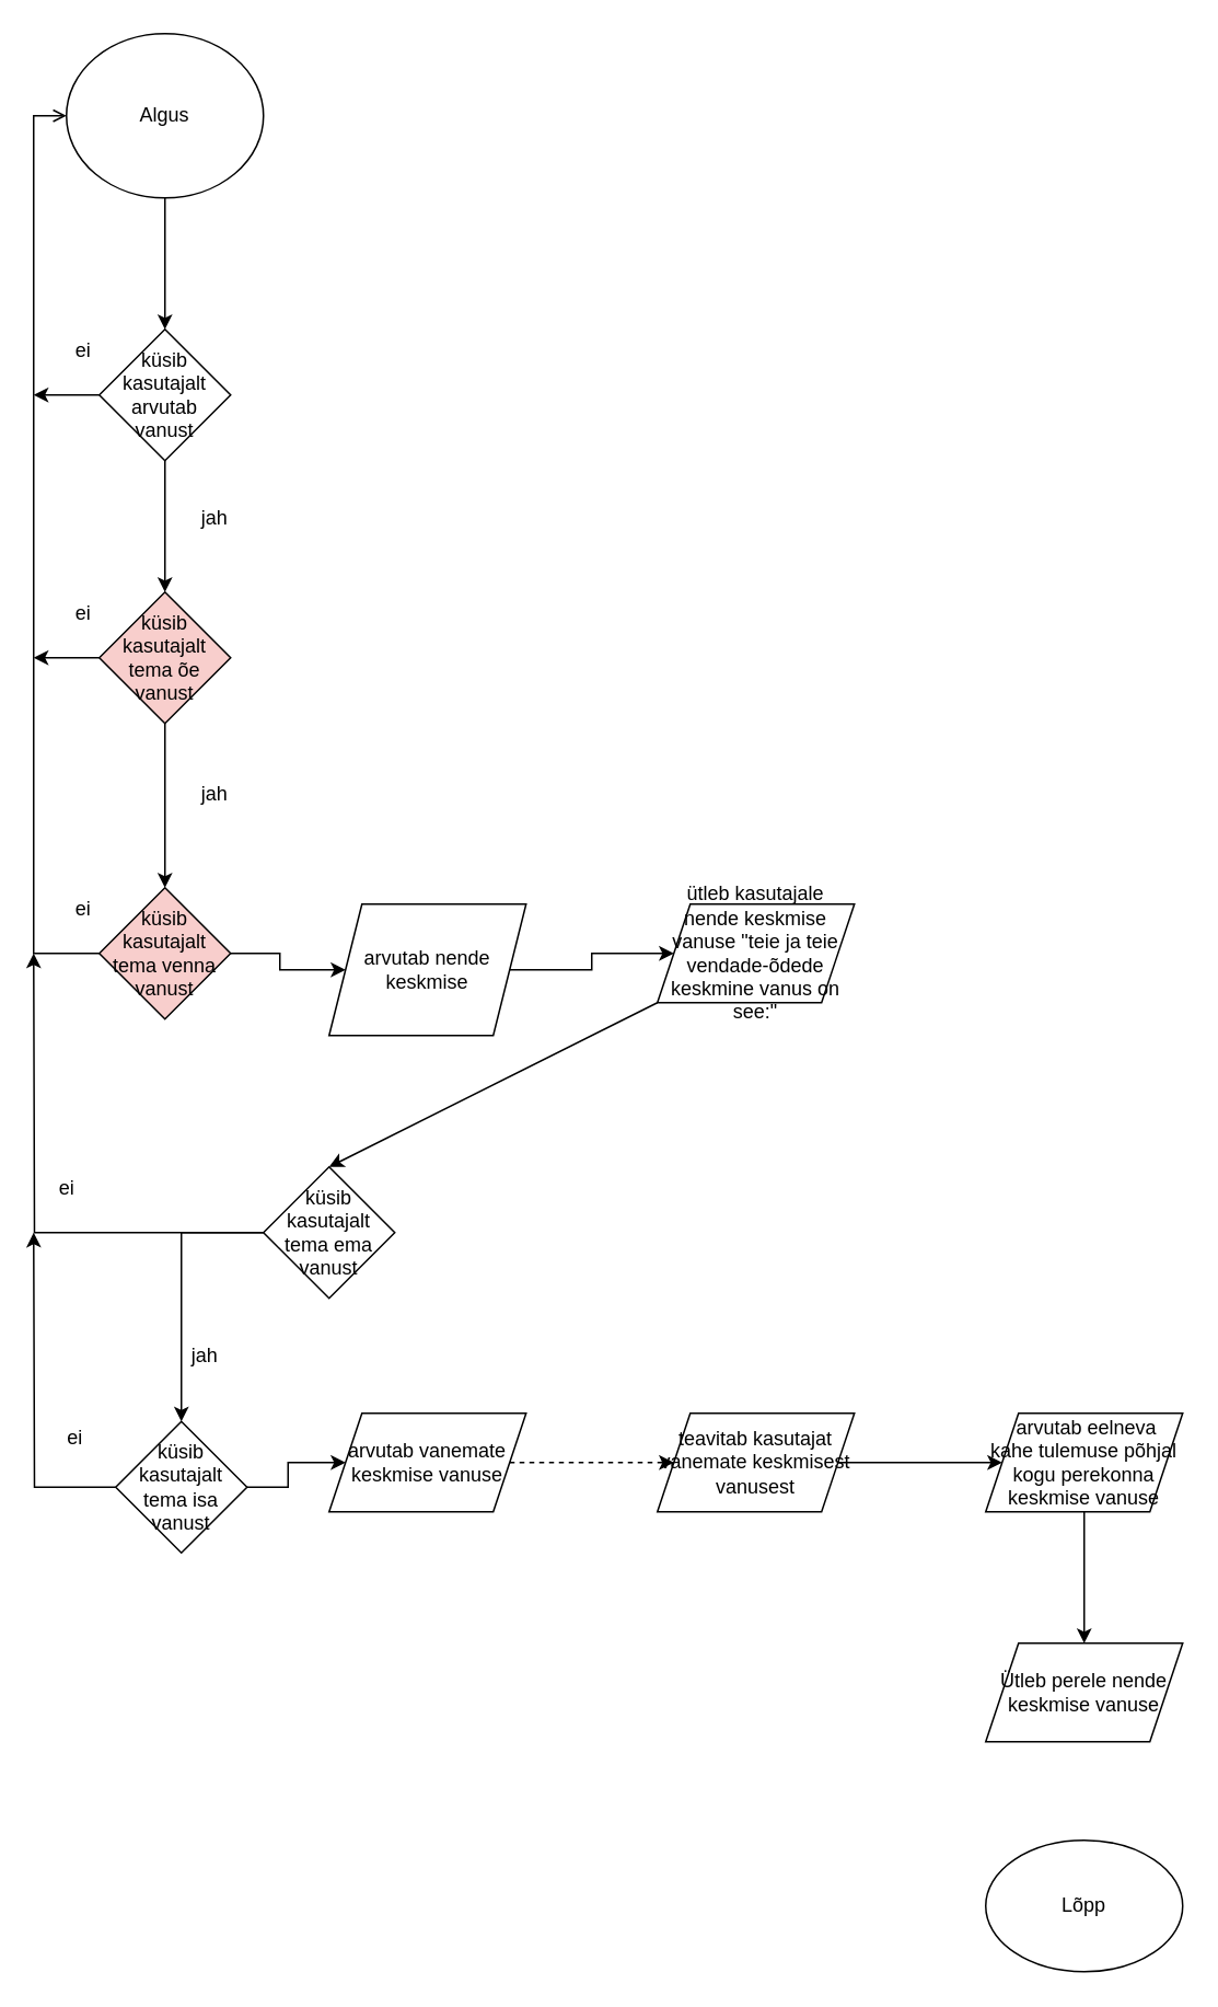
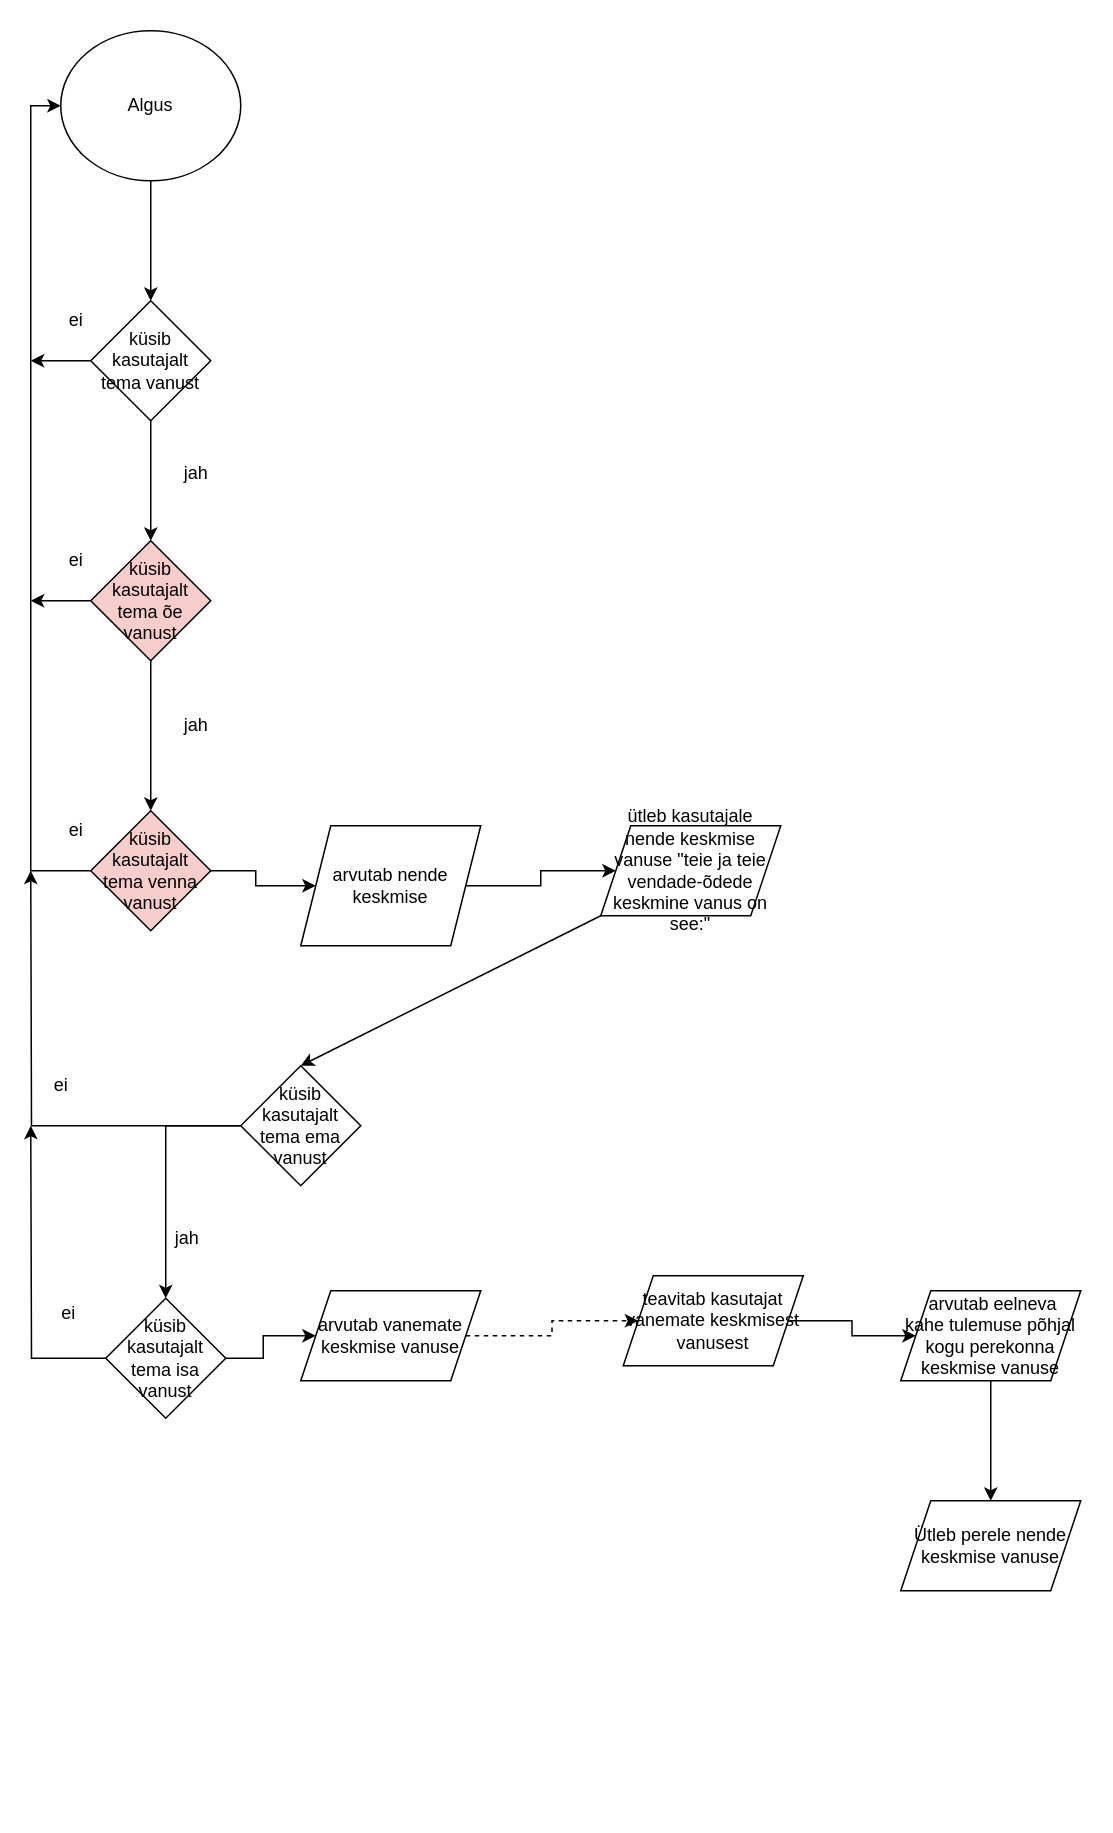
  <mxCell id="0" />
  <mxCell id="1" parent="0" />
  <mxCell id="2" value="" style="edgeStyle=orthogonalEdgeStyle;rounded=0;orthogonalLoop=1;jettySize=auto;html=1;entryX=0.5;entryY=0;entryDx=0;entryDy=0;" edge="1" parent="1" source="3" target="6"><mxGeometry relative="1" as="geometry" /></mxCell>
  <mxCell id="3" value="Algus" style="ellipse;whiteSpace=wrap;html=1;" vertex="1" parent="1"><mxGeometry x="40" y="20" width="120" height="100" as="geometry" /></mxCell>
  <mxCell id="4" style="edgeStyle=orthogonalEdgeStyle;rounded=0;orthogonalLoop=1;jettySize=auto;html=1;exitX=0;exitY=0.5;exitDx=0;exitDy=0;" edge="1" parent="1" source="6"><mxGeometry relative="1" as="geometry"><mxPoint x="20" y="240" as="targetPoint" /></mxGeometry></mxCell>
  <mxCell id="5" value="" style="edgeStyle=orthogonalEdgeStyle;rounded=0;orthogonalLoop=1;jettySize=auto;html=1;" edge="1" parent="1" source="6" target="9"><mxGeometry relative="1" as="geometry" /></mxCell>
- <mxCell id="6" value="küsib kasutajalt arvutab vanust" style="rhombus;whiteSpace=wrap;html=1;" vertex="1" parent="1"><mxGeometry x="60" y="200" width="80" height="80" as="geometry" /></mxCell>
+ <mxCell id="6" value="küsib kasutajalt tema vanust" style="rhombus;whiteSpace=wrap;html=1;" vertex="1" parent="1"><mxGeometry x="60" y="200" width="80" height="80" as="geometry" /></mxCell>
  <mxCell id="7" style="edgeStyle=orthogonalEdgeStyle;rounded=0;orthogonalLoop=1;jettySize=auto;html=1;exitX=0;exitY=0.5;exitDx=0;exitDy=0;" edge="1" parent="1" source="9"><mxGeometry relative="1" as="geometry"><mxPoint x="20" y="400" as="targetPoint" /></mxGeometry></mxCell>
  <mxCell id="8" value="" style="edgeStyle=orthogonalEdgeStyle;rounded=0;orthogonalLoop=1;jettySize=auto;html=1;" edge="1" parent="1" source="9" target="12"><mxGeometry relative="1" as="geometry" /></mxCell>
  <mxCell id="9" value="küsib kasutajalt tema õe vanust" style="rhombus;whiteSpace=wrap;html=1;fillColor=#f8cecc;" vertex="1" parent="1"><mxGeometry x="60" y="360" width="80" height="80" as="geometry" /></mxCell>
- <mxCell id="10" style="edgeStyle=orthogonalEdgeStyle;rounded=0;orthogonalLoop=1;jettySize=auto;html=1;exitX=0;exitY=0.5;exitDx=0;exitDy=0;entryX=0;entryY=0.5;entryDx=0;entryDy=0;endArrow=open;" edge="1" parent="1" source="12" target="3"><mxGeometry relative="1" as="geometry" /></mxCell>
+ <mxCell id="10" style="edgeStyle=orthogonalEdgeStyle;rounded=0;orthogonalLoop=1;jettySize=auto;html=1;exitX=0;exitY=0.5;exitDx=0;exitDy=0;entryX=0;entryY=0.5;entryDx=0;entryDy=0;" edge="1" parent="1" source="12" target="3"><mxGeometry relative="1" as="geometry" /></mxCell>
  <mxCell id="11" value="" style="edgeStyle=orthogonalEdgeStyle;rounded=0;orthogonalLoop=1;jettySize=auto;html=1;" edge="1" parent="1" source="12" target="19"><mxGeometry relative="1" as="geometry" /></mxCell>
  <mxCell id="12" value="küsib kasutajalt tema venna vanust" style="rhombus;whiteSpace=wrap;html=1;fillColor=#f8cecc;" vertex="1" parent="1"><mxGeometry x="60" y="540" width="80" height="80" as="geometry" /></mxCell>
  <mxCell id="13" value="ei" style="text;html=1;align=center;verticalAlign=middle;resizable=0;points=[];autosize=1;strokeColor=none;fillColor=none;" vertex="1" parent="1"><mxGeometry x="35" y="198" width="30" height="30" as="geometry" /></mxCell>
  <mxCell id="14" value="ei" style="text;html=1;align=center;verticalAlign=middle;resizable=0;points=[];autosize=1;strokeColor=none;fillColor=none;" vertex="1" parent="1"><mxGeometry x="35" y="358" width="30" height="30" as="geometry" /></mxCell>
  <mxCell id="15" value="ei" style="text;html=1;align=center;verticalAlign=middle;resizable=0;points=[];autosize=1;strokeColor=none;fillColor=none;" vertex="1" parent="1"><mxGeometry x="35" y="538" width="30" height="30" as="geometry" /></mxCell>
  <mxCell id="16" value="jah" style="text;html=1;align=center;verticalAlign=middle;resizable=0;points=[];autosize=1;strokeColor=none;fillColor=none;" vertex="1" parent="1"><mxGeometry x="110" y="300" width="40" height="30" as="geometry" /></mxCell>
  <mxCell id="17" value="jah" style="text;html=1;align=center;verticalAlign=middle;resizable=0;points=[];autosize=1;strokeColor=none;fillColor=none;" vertex="1" parent="1"><mxGeometry x="110" y="468" width="40" height="30" as="geometry" /></mxCell>
  <mxCell id="18" value="" style="edgeStyle=orthogonalEdgeStyle;rounded=0;orthogonalLoop=1;jettySize=auto;html=1;" edge="1" parent="1" source="19" target="20"><mxGeometry relative="1" as="geometry" /></mxCell>
  <mxCell id="19" value="arvutab nende keskmise" style="shape=parallelogram;perimeter=parallelogramPerimeter;whiteSpace=wrap;html=1;fixedSize=1;" vertex="1" parent="1"><mxGeometry x="200" y="550" width="120" height="80" as="geometry" /></mxCell>
  <mxCell id="20" value="ütleb kasutajale nende keskmise vanuse &quot;teie ja teie vendade-õdede keskmine vanus on see:&quot;" style="shape=parallelogram;perimeter=parallelogramPerimeter;whiteSpace=wrap;html=1;fixedSize=1;" vertex="1" parent="1"><mxGeometry x="400" y="550" width="120" height="60" as="geometry" /></mxCell>
  <mxCell id="21" style="edgeStyle=orthogonalEdgeStyle;rounded=0;orthogonalLoop=1;jettySize=auto;html=1;exitX=0;exitY=0.5;exitDx=0;exitDy=0;" edge="1" parent="1" source="23"><mxGeometry relative="1" as="geometry"><mxPoint x="20" y="580" as="targetPoint" /></mxGeometry></mxCell>
  <mxCell id="22" value="" style="edgeStyle=orthogonalEdgeStyle;rounded=0;orthogonalLoop=1;jettySize=auto;html=1;" edge="1" parent="1" source="23" target="28"><mxGeometry relative="1" as="geometry" /></mxCell>
  <mxCell id="23" value="küsib kasutajalt tema ema vanust" style="rhombus;whiteSpace=wrap;html=1;" vertex="1" parent="1"><mxGeometry x="160" y="710" width="80" height="80" as="geometry" /></mxCell>
  <mxCell id="24" value="" style="endArrow=classic;html=1;rounded=0;exitX=0;exitY=1;exitDx=0;exitDy=0;entryX=0.5;entryY=0;entryDx=0;entryDy=0;" edge="1" parent="1" source="20" target="23"><mxGeometry width="50" height="50" relative="1" as="geometry"><mxPoint x="340" y="700" as="sourcePoint" /><mxPoint x="390" y="650" as="targetPoint" /></mxGeometry></mxCell>
  <mxCell id="25" value="ei" style="text;html=1;align=center;verticalAlign=middle;resizable=0;points=[];autosize=1;strokeColor=none;fillColor=none;" vertex="1" parent="1"><mxGeometry x="25" y="708" width="30" height="30" as="geometry" /></mxCell>
  <mxCell id="26" style="edgeStyle=orthogonalEdgeStyle;rounded=0;orthogonalLoop=1;jettySize=auto;html=1;exitX=0;exitY=0.5;exitDx=0;exitDy=0;" edge="1" parent="1" source="28"><mxGeometry relative="1" as="geometry"><mxPoint x="20" y="750" as="targetPoint" /></mxGeometry></mxCell>
  <mxCell id="27" value="" style="edgeStyle=orthogonalEdgeStyle;rounded=0;orthogonalLoop=1;jettySize=auto;html=1;" edge="1" parent="1" source="28" target="32"><mxGeometry relative="1" as="geometry" /></mxCell>
  <mxCell id="28" value="küsib kasutajalt tema isa vanust" style="rhombus;whiteSpace=wrap;html=1;" vertex="1" parent="1"><mxGeometry x="70" y="865" width="80" height="80" as="geometry" /></mxCell>
  <mxCell id="29" value="ei" style="text;html=1;align=center;verticalAlign=middle;resizable=0;points=[];autosize=1;strokeColor=none;fillColor=none;" vertex="1" parent="1"><mxGeometry x="30" y="860" width="30" height="30" as="geometry" /></mxCell>
  <mxCell id="30" value="jah" style="text;html=1;align=center;verticalAlign=middle;resizable=0;points=[];autosize=1;strokeColor=none;fillColor=none;" vertex="1" parent="1"><mxGeometry x="104" y="810" width="40" height="30" as="geometry" /></mxCell>
  <mxCell id="31" value="" style="edgeStyle=orthogonalEdgeStyle;rounded=0;orthogonalLoop=1;jettySize=auto;html=1;dashed=1;" edge="1" parent="1" source="32" target="34"><mxGeometry relative="1" as="geometry" /></mxCell>
  <mxCell id="32" value="arvutab vanemate keskmise vanuse" style="shape=parallelogram;perimeter=parallelogramPerimeter;whiteSpace=wrap;html=1;fixedSize=1;" vertex="1" parent="1"><mxGeometry x="200" y="860" width="120" height="60" as="geometry" /></mxCell>
  <mxCell id="33" value="" style="edgeStyle=orthogonalEdgeStyle;rounded=0;orthogonalLoop=1;jettySize=auto;html=1;" edge="1" parent="1" source="34" target="36"><mxGeometry relative="1" as="geometry" /></mxCell>
- <mxCell id="34" value="teavitab kasutajat vanemate keskmisest vanusest" style="shape=parallelogram;perimeter=parallelogramPerimeter;whiteSpace=wrap;html=1;fixedSize=1;" vertex="1" parent="1"><mxGeometry x="400" y="860" width="120" height="60" as="geometry" /></mxCell>
+ <mxCell id="34" value="teavitab kasutajat vanemate keskmisest vanusest" style="shape=parallelogram;perimeter=parallelogramPerimeter;whiteSpace=wrap;html=1;fixedSize=1;" vertex="1" parent="1"><mxGeometry x="415" y="850" width="120" height="60" as="geometry" /></mxCell>
  <mxCell id="35" value="" style="edgeStyle=orthogonalEdgeStyle;rounded=0;orthogonalLoop=1;jettySize=auto;html=1;" edge="1" parent="1" source="36" target="37"><mxGeometry relative="1" as="geometry" /></mxCell>
  <mxCell id="36" value="&amp;nbsp;arvutab eelneva kahe tulemuse põhjal kogu perekonna keskmise vanuse" style="shape=parallelogram;perimeter=parallelogramPerimeter;whiteSpace=wrap;html=1;fixedSize=1;" vertex="1" parent="1"><mxGeometry x="600" y="860" width="120" height="60" as="geometry" /></mxCell>
  <mxCell id="37" value="Ütleb perele nende keskmise vanuse" style="shape=parallelogram;perimeter=parallelogramPerimeter;whiteSpace=wrap;html=1;fixedSize=1;" vertex="1" parent="1"><mxGeometry x="600" y="1000" width="120" height="60" as="geometry" /></mxCell>
- <mxCell id="38" value="Lõpp" style="ellipse;whiteSpace=wrap;html=1;" vertex="1" parent="1"><mxGeometry x="600" y="1120" width="120" height="80" as="geometry" /></mxCell>
